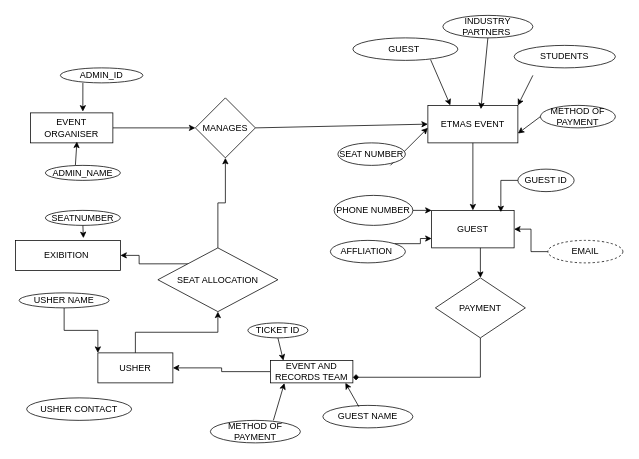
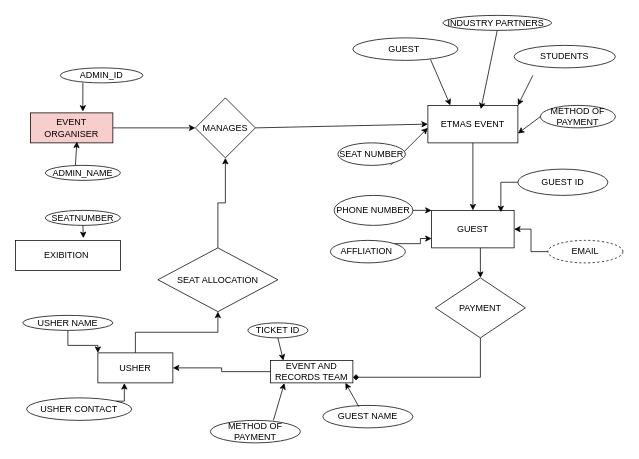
  <mxCell id="0" />
  <mxCell id="1" parent="0" />
  <mxCell id="2" style="edgeStyle=orthogonalEdgeStyle;rounded=0;orthogonalLoop=1;jettySize=auto;html=1;exitX=1;exitY=0.5;exitDx=0;exitDy=0;entryX=0;entryY=0.5;entryDx=0;entryDy=0;" parent="1" source="3" target="4" edge="1"><mxGeometry relative="1" as="geometry" /></mxCell>
- <mxCell id="3" value="EVENT ORGANISER" style="rounded=0;whiteSpace=wrap;html=1;" parent="1" vertex="1"><mxGeometry x="40" y="150" width="110" height="40" as="geometry" /></mxCell>
+ <mxCell id="3" value="EVENT ORGANISER" style="rounded=0;whiteSpace=wrap;html=1;fillColor=#f8cecc;" parent="1" vertex="1"><mxGeometry x="40" y="150" width="110" height="40" as="geometry" /></mxCell>
  <mxCell id="4" value="MANAGES" style="rhombus;whiteSpace=wrap;html=1;" parent="1" vertex="1"><mxGeometry x="260" y="130" width="80" height="80" as="geometry" /></mxCell>
  <mxCell id="5" value="ETMAS EVENT" style="rounded=0;whiteSpace=wrap;html=1;" parent="1" vertex="1"><mxGeometry x="570" y="140" width="120" height="50" as="geometry" /></mxCell>
  <mxCell id="6" value="" style="endArrow=classic;html=1;rounded=0;entryX=0.564;entryY=0.958;entryDx=0;entryDy=0;entryPerimeter=0;" parent="1" target="3" edge="1"><mxGeometry width="50" height="50" relative="1" as="geometry"><mxPoint x="100" y="220" as="sourcePoint" /><mxPoint x="130" y="190" as="targetPoint" /></mxGeometry></mxCell>
  <mxCell id="7" value="" style="endArrow=classic;html=1;rounded=0;entryX=0.636;entryY=-0.042;entryDx=0;entryDy=0;entryPerimeter=0;" parent="1" target="3" edge="1"><mxGeometry width="50" height="50" relative="1" as="geometry"><mxPoint x="110" y="110" as="sourcePoint" /><mxPoint x="120" y="140" as="targetPoint" /></mxGeometry></mxCell>
  <mxCell id="8" value="ADMIN_ID" style="ellipse;whiteSpace=wrap;html=1;" parent="1" vertex="1"><mxGeometry x="80" y="90" width="110" height="20" as="geometry" /></mxCell>
  <mxCell id="9" value="ADMIN_NAME" style="ellipse;whiteSpace=wrap;html=1;" parent="1" vertex="1"><mxGeometry x="60" y="220" width="100" height="20" as="geometry" /></mxCell>
  <mxCell id="10" value="" style="endArrow=classic;html=1;rounded=0;exitX=1;exitY=0.5;exitDx=0;exitDy=0;entryX=0;entryY=0.5;entryDx=0;entryDy=0;" parent="1" source="4" target="5" edge="1"><mxGeometry width="50" height="50" relative="1" as="geometry"><mxPoint x="510" y="210" as="sourcePoint" /><mxPoint x="560" y="160" as="targetPoint" /></mxGeometry></mxCell>
  <mxCell id="11" value="" style="endArrow=classic;html=1;rounded=0;exitX=0.5;exitY=1;exitDx=0;exitDy=0;" parent="1" source="5" target="12" edge="1"><mxGeometry relative="1" as="geometry"><mxPoint x="630" y="190" as="sourcePoint" /><mxPoint x="630" y="360" as="targetPoint" /></mxGeometry></mxCell>
  <mxCell id="12" value="GUEST" style="rounded=0;whiteSpace=wrap;html=1;" parent="1" vertex="1"><mxGeometry x="575" y="280" width="110" height="50" as="geometry" /></mxCell>
  <mxCell id="13" style="edgeStyle=orthogonalEdgeStyle;rounded=0;orthogonalLoop=1;jettySize=auto;html=1;exitX=0;exitY=0.5;exitDx=0;exitDy=0;entryX=1;entryY=0.5;entryDx=0;entryDy=0;" edge="1" parent="1" source="14" target="46"><mxGeometry relative="1" as="geometry" /></mxCell>
  <mxCell id="14" value="EVENT AND RECORDS TEAM" style="rounded=0;whiteSpace=wrap;html=1;" parent="1" vertex="1"><mxGeometry x="360" y="480" width="110" height="30" as="geometry" /></mxCell>
  <mxCell id="15" style="edgeStyle=orthogonalEdgeStyle;rounded=0;orthogonalLoop=1;jettySize=auto;html=1;exitX=0.5;exitY=1;exitDx=0;exitDy=0;entryX=1;entryY=0.75;entryDx=0;entryDy=0;endArrow=diamond;" parent="1" source="16" target="14" edge="1"><mxGeometry relative="1" as="geometry" /></mxCell>
  <mxCell id="16" value="PAYMENT" style="rhombus;whiteSpace=wrap;html=1;" parent="1" vertex="1"><mxGeometry x="580" y="370" width="120" height="80" as="geometry" /></mxCell>
  <mxCell id="17" value="" style="endArrow=classic;html=1;rounded=0;" parent="1" edge="1"><mxGeometry width="50" height="50" relative="1" as="geometry"><mxPoint x="520" y="220" as="sourcePoint" /><mxPoint x="570" y="170" as="targetPoint" /></mxGeometry></mxCell>
  <mxCell id="18" value="" style="endArrow=classic;html=1;rounded=0;exitX=0.591;exitY=1;exitDx=0;exitDy=0;exitPerimeter=0;" parent="1" source="12" target="16" edge="1"><mxGeometry width="50" height="50" relative="1" as="geometry"><mxPoint x="660" y="360" as="sourcePoint" /><mxPoint x="710" y="310" as="targetPoint" /></mxGeometry></mxCell>
- <mxCell id="19" value="INDUSTRY PARTNERS&amp;nbsp;" style="ellipse;whiteSpace=wrap;html=1;" parent="1" vertex="1"><mxGeometry x="590" width="120" height="30" as="geometry" y="20" /></mxCell>
+ <mxCell id="19" value="INDUSTRY PARTNERS&amp;nbsp;" style="ellipse;whiteSpace=wrap;html=1;" parent="1" vertex="1"><mxGeometry x="590" y="20" width="145" height="20" as="geometry" /></mxCell>
  <mxCell id="20" value="METHOD OF PAYMENT" style="ellipse;whiteSpace=wrap;html=1;" parent="1" vertex="1"><mxGeometry x="720" y="140" width="100" height="30" as="geometry" /></mxCell>
  <mxCell id="21" value="GUEST&amp;nbsp;" style="ellipse;whiteSpace=wrap;html=1;" parent="1" vertex="1"><mxGeometry x="470" y="50" width="140" height="30" as="geometry" /></mxCell>
  <mxCell id="22" value="SEAT NUMBER" style="ellipse;whiteSpace=wrap;html=1;" parent="1" vertex="1"><mxGeometry x="450" y="190" width="90" height="30" as="geometry" /></mxCell>
  <mxCell id="23" value="" style="endArrow=classic;html=1;rounded=0;entryX=0.25;entryY=0;entryDx=0;entryDy=0;exitX=0.74;exitY=0.967;exitDx=0;exitDy=0;exitPerimeter=0;" parent="1" source="21" target="5" edge="1"><mxGeometry width="50" height="50" relative="1" as="geometry"><mxPoint x="580" y="120" as="sourcePoint" /><mxPoint x="630" y="70" as="targetPoint" /></mxGeometry></mxCell>
  <mxCell id="24" value="" style="endArrow=classic;html=1;rounded=0;entryX=1;entryY=0.75;entryDx=0;entryDy=0;exitX=0;exitY=0.5;exitDx=0;exitDy=0;" parent="1" source="20" target="5" edge="1"><mxGeometry width="50" height="50" relative="1" as="geometry"><mxPoint x="710" y="180" as="sourcePoint" /><mxPoint x="746" y="222" as="targetPoint" /></mxGeometry></mxCell>
  <mxCell id="25" value="" style="endArrow=classic;html=1;rounded=0;entryX=0.589;entryY=0.1;entryDx=0;entryDy=0;exitX=0.5;exitY=1;exitDx=0;exitDy=0;entryPerimeter=0;" parent="1" source="19" target="5" edge="1"><mxGeometry width="50" height="50" relative="1" as="geometry"><mxPoint x="640" y="90" as="sourcePoint" /><mxPoint x="676" y="132" as="targetPoint" /></mxGeometry></mxCell>
  <mxCell id="26" value="" style="endArrow=classic;html=1;rounded=0;entryX=1;entryY=0;entryDx=0;entryDy=0;" parent="1" target="5" edge="1"><mxGeometry width="50" height="50" relative="1" as="geometry"><mxPoint x="710" y="100" as="sourcePoint" /><mxPoint x="726" y="162" as="targetPoint" /></mxGeometry></mxCell>
  <mxCell id="27" value="STUDENTS" style="ellipse;whiteSpace=wrap;html=1;" parent="1" vertex="1"><mxGeometry x="685" y="60" width="135" height="30" as="geometry" /></mxCell>
  <mxCell id="28" style="edgeStyle=orthogonalEdgeStyle;rounded=0;orthogonalLoop=1;jettySize=auto;html=1;exitX=0;exitY=0.5;exitDx=0;exitDy=0;entryX=1;entryY=0.5;entryDx=0;entryDy=0;" parent="1" source="29" target="12" edge="1"><mxGeometry relative="1" as="geometry" /></mxCell>
  <mxCell id="29" value="EMAIL" style="ellipse;whiteSpace=wrap;html=1;dashed=1;" parent="1" vertex="1"><mxGeometry x="730" y="320" width="100" height="30" as="geometry" /></mxCell>
  <mxCell id="30" style="edgeStyle=orthogonalEdgeStyle;rounded=0;orthogonalLoop=1;jettySize=auto;html=1;exitX=1;exitY=0;exitDx=0;exitDy=0;entryX=0;entryY=0.75;entryDx=0;entryDy=0;" parent="1" source="31" target="12" edge="1"><mxGeometry relative="1" as="geometry" /></mxCell>
  <mxCell id="31" value="AFFLIATION&amp;nbsp;" style="ellipse;whiteSpace=wrap;html=1;" parent="1" vertex="1"><mxGeometry x="440" y="320" width="100" height="30" as="geometry" /></mxCell>
- <mxCell id="32" value="GUEST ID" style="ellipse;whiteSpace=wrap;html=1;" parent="1" vertex="1"><mxGeometry x="690" y="225" width="75" height="30" as="geometry" /></mxCell>
+ <mxCell id="32" value="GUEST ID" style="ellipse;whiteSpace=wrap;html=1;" parent="1" vertex="1"><mxGeometry x="690" y="225" width="120" height="35" as="geometry" /></mxCell>
  <mxCell id="33" style="edgeStyle=orthogonalEdgeStyle;rounded=0;orthogonalLoop=1;jettySize=auto;html=1;exitX=0;exitY=0.5;exitDx=0;exitDy=0;entryX=0.839;entryY=0.047;entryDx=0;entryDy=0;entryPerimeter=0;" parent="1" source="32" target="12" edge="1"><mxGeometry relative="1" as="geometry" /></mxCell>
  <mxCell id="34" value="" style="edgeStyle=orthogonalEdgeStyle;rounded=0;orthogonalLoop=1;jettySize=auto;html=1;" edge="1" parent="1" source="36" target="4"><mxGeometry relative="1" as="geometry"><mxPoint x="290" y="280" as="targetPoint" /></mxGeometry></mxCell>
- <mxCell id="35" style="edgeStyle=orthogonalEdgeStyle;rounded=0;orthogonalLoop=1;jettySize=auto;html=1;exitX=0;exitY=0;exitDx=0;exitDy=0;entryX=1;entryY=0.5;entryDx=0;entryDy=0;" edge="1" parent="1" source="36" target="52"><mxGeometry relative="1" as="geometry" /></mxCell>
  <mxCell id="36" value="SEAT ALLOCATION" style="rhombus;whiteSpace=wrap;html=1;" parent="1" vertex="1"><mxGeometry x="210" y="330" width="160" height="85" as="geometry" /></mxCell>
  <mxCell id="37" value="GUEST NAME" style="ellipse;whiteSpace=wrap;html=1;" parent="1" vertex="1"><mxGeometry x="430" y="540" width="120" height="30" as="geometry" /></mxCell>
  <mxCell id="38" value="" style="endArrow=classic;html=1;rounded=0;exitX=0.4;exitY=0.06;exitDx=0;exitDy=0;exitPerimeter=0;" parent="1" source="37" edge="1"><mxGeometry width="50" height="50" relative="1" as="geometry"><mxPoint x="450" y="460" as="sourcePoint" /><mxPoint x="460" y="510" as="targetPoint" /></mxGeometry></mxCell>
  <mxCell id="39" value="TICKET ID" style="ellipse;whiteSpace=wrap;html=1;" parent="1" vertex="1"><mxGeometry x="330" y="430" width="80" height="20" as="geometry" /></mxCell>
  <mxCell id="40" value="" style="endArrow=classic;html=1;rounded=0;entryX=0.158;entryY=0.011;entryDx=0;entryDy=0;entryPerimeter=0;exitX=0.5;exitY=1;exitDx=0;exitDy=0;" parent="1" target="14" edge="1"><mxGeometry width="50" height="50" relative="1" as="geometry"><mxPoint x="370" y="450" as="sourcePoint" /><mxPoint x="366" y="490" as="targetPoint" /></mxGeometry></mxCell>
  <mxCell id="41" value="METHOD OF PAYMENT" style="ellipse;whiteSpace=wrap;html=1;" parent="1" vertex="1"><mxGeometry x="280" y="560" width="120" height="30" as="geometry" /></mxCell>
  <mxCell id="42" value="" style="endArrow=classic;html=1;rounded=0;exitX=0.7;exitY=0;exitDx=0;exitDy=0;exitPerimeter=0;entryX=0.17;entryY=1.011;entryDx=0;entryDy=0;entryPerimeter=0;" parent="1" source="41" target="14" edge="1"><mxGeometry width="50" height="50" relative="1" as="geometry"><mxPoint x="360" y="520" as="sourcePoint" /><mxPoint x="370" y="540" as="targetPoint" /></mxGeometry></mxCell>
  <mxCell id="43" value="PHONE NUMBER" style="ellipse;whiteSpace=wrap;html=1;" vertex="1" parent="1"><mxGeometry x="445" y="260" width="105" height="40" as="geometry" /></mxCell>
  <mxCell id="44" value="" style="endArrow=classic;html=1;rounded=0;exitX=1;exitY=0.5;exitDx=0;exitDy=0;entryX=0;entryY=0;entryDx=0;entryDy=0;" edge="1" parent="1" source="43" target="12"><mxGeometry relative="1" as="geometry"><mxPoint x="640" y="200" as="sourcePoint" /><mxPoint x="640" y="290" as="targetPoint" /><Array as="points"><mxPoint x="550" y="280" /></Array></mxGeometry></mxCell>
  <mxCell id="45" value="" style="edgeStyle=orthogonalEdgeStyle;rounded=0;orthogonalLoop=1;jettySize=auto;html=1;" edge="1" parent="1" source="46" target="36"><mxGeometry relative="1" as="geometry" /></mxCell>
  <mxCell id="46" value="USHER" style="rounded=0;whiteSpace=wrap;html=1;" vertex="1" parent="1"><mxGeometry x="130" y="470" width="100" height="40" as="geometry" /></mxCell>
  <mxCell id="47" style="edgeStyle=orthogonalEdgeStyle;rounded=0;orthogonalLoop=1;jettySize=auto;html=1;exitX=0.5;exitY=1;exitDx=0;exitDy=0;entryX=0;entryY=0;entryDx=0;entryDy=0;" edge="1" parent="1" source="48" target="46"><mxGeometry relative="1" as="geometry" /></mxCell>
- <mxCell id="48" value="USHER NAME" style="ellipse;whiteSpace=wrap;html=1;" vertex="1" parent="1"><mxGeometry x="25" y="390" width="120" height="20" as="geometry" /></mxCell>
+ <mxCell id="48" value="USHER NAME" style="ellipse;whiteSpace=wrap;html=1;" vertex="1" parent="1"><mxGeometry x="30" y="420" width="120" height="20" as="geometry" /></mxCell>
  <mxCell id="49" value="USHER CONTACT" style="ellipse;whiteSpace=wrap;html=1;" vertex="1" parent="1"><mxGeometry x="35" y="530" width="140" height="30" as="geometry" /></mxCell>
  <mxCell id="50" style="edgeStyle=orthogonalEdgeStyle;rounded=0;orthogonalLoop=1;jettySize=auto;html=1;exitX=0.5;exitY=1;exitDx=0;exitDy=0;" edge="1" parent="1" source="48" target="48"><mxGeometry relative="1" as="geometry" /></mxCell>
+ <mxCell id="51" style="edgeStyle=orthogonalEdgeStyle;rounded=0;orthogonalLoop=1;jettySize=auto;html=1;exitX=1;exitY=0;exitDx=0;exitDy=0;entryX=0.353;entryY=1.008;entryDx=0;entryDy=0;entryPerimeter=0;" edge="1" parent="1" source="49" target="46"><mxGeometry relative="1" as="geometry" /></mxCell>
  <mxCell id="52" value="EXIBITION&amp;nbsp;" style="rounded=0;whiteSpace=wrap;html=1;" vertex="1" parent="1"><mxGeometry x="20" y="320" width="140" height="40" as="geometry" /></mxCell>
  <mxCell id="53" value="SEATNUMBER" style="ellipse;whiteSpace=wrap;html=1;" vertex="1" parent="1"><mxGeometry x="60" y="280" width="100" height="20" as="geometry" /></mxCell>
  <mxCell id="54" style="edgeStyle=orthogonalEdgeStyle;rounded=0;orthogonalLoop=1;jettySize=auto;html=1;exitX=0.5;exitY=1;exitDx=0;exitDy=0;entryX=0.648;entryY=-0.075;entryDx=0;entryDy=0;entryPerimeter=0;" edge="1" parent="1" source="53" target="52"><mxGeometry relative="1" as="geometry" /></mxCell>
